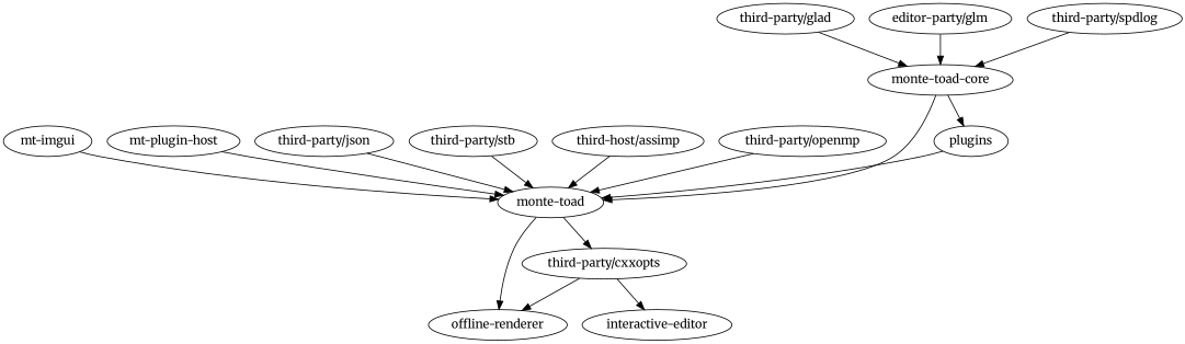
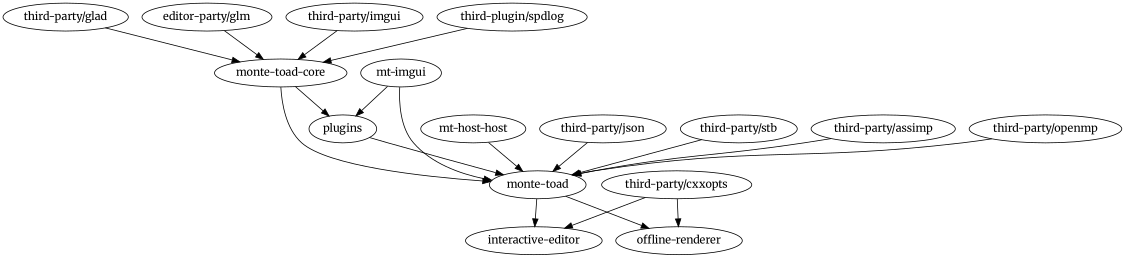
  digraph {
    fontname=Merriweather
    node [fontname=Merriweather]
    edge [fontname=Merriweather]
    "monte-toad-core"
    "monte-toad"
    plugins
    "interactive-editor"
    "offline-renderer"
    n6 [label="mt-imgui"]
-   "mt-plugin-host"
+   "mt-plugin-host" [label="mt-host-host"]
    "third-party/cxxopts"
    "third-party/glad"
    n10 [label="editor-party/glm"]
+   "third-party/imgui"
    "third-party/json"
    "third-party/stb"
-   "third-party/assimp" [label="third-host/assimp"]
+   "third-party/assimp"
    "third-party/openmp"
-   "third-party/spdlog"
+   "third-party/spdlog" [label="third-plugin/spdlog"]
    "monte-toad-core" -> "monte-toad"
    "monte-toad-core" -> plugins
-   "monte-toad" -> "third-party/cxxopts"
+   "monte-toad" -> "interactive-editor"
    "monte-toad" -> "offline-renderer"
    plugins -> "monte-toad"
    n6 -> "monte-toad"
+   n6 -> plugins
    "mt-plugin-host" -> "monte-toad"
    "third-party/cxxopts" -> "interactive-editor"
    "third-party/cxxopts" -> "offline-renderer"
    "third-party/glad" -> "monte-toad-core"
    n10 -> "monte-toad-core"
+   "third-party/imgui" -> "monte-toad-core"
    "third-party/json" -> "monte-toad"
    "third-party/stb" -> "monte-toad"
    "third-party/assimp" -> "monte-toad"
    "third-party/openmp" -> "monte-toad"
    "third-party/spdlog" -> "monte-toad-core"
  }
